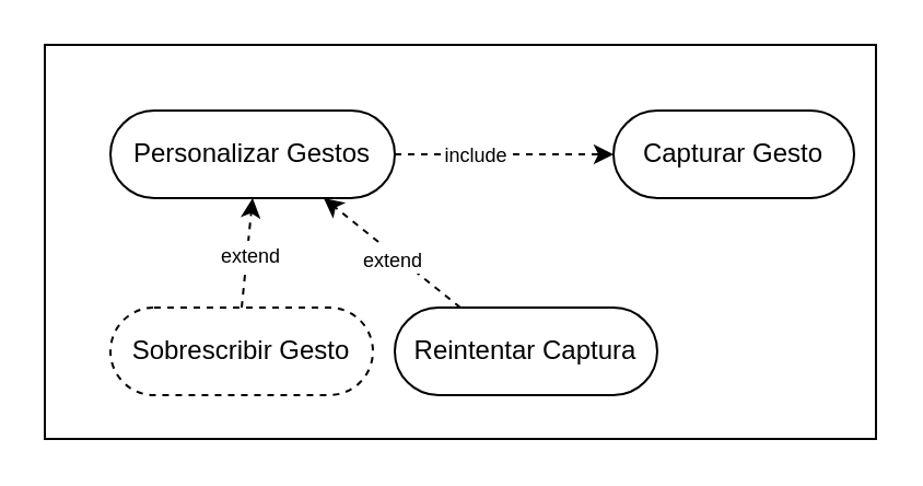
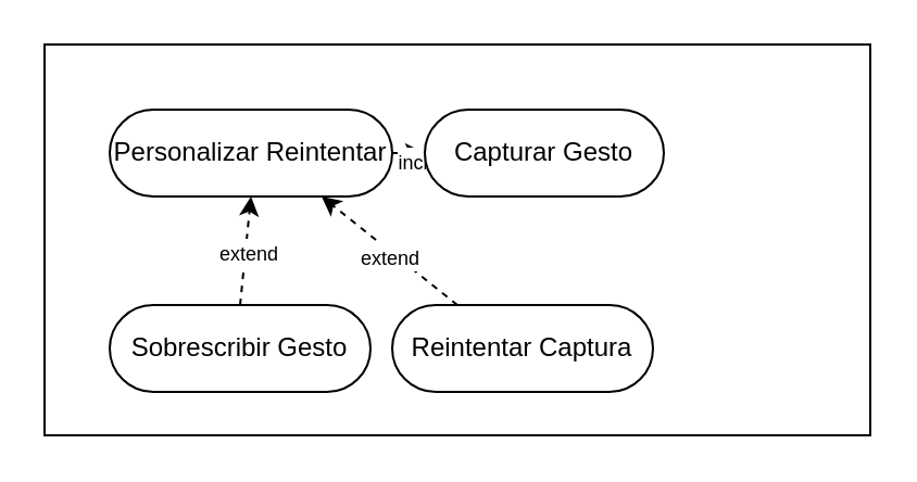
  <mxCell id="0" />
  <mxCell id="1" parent="0" />
  <mxCell id="2" value="" style="rounded=0;whiteSpace=wrap;html=1;" vertex="1" parent="1"><mxGeometry x="20" y="20" width="380" height="180" as="geometry" /></mxCell>
  <mxCell id="3" style="edgeStyle=orthogonalEdgeStyle;rounded=0;orthogonalLoop=1;jettySize=auto;html=1;exitX=1;exitY=0.5;exitDx=0;exitDy=0;dashed=1;" edge="1" parent="1" source="5" target="6"><mxGeometry relative="1" as="geometry" /></mxCell>
  <mxCell id="4" value="&lt;font style=&quot;font-size: 9px;&quot;&gt;include&lt;/font&gt;" style="edgeLabel;html=1;align=center;verticalAlign=middle;resizable=0;points=[];" vertex="1" connectable="0" parent="3"><mxGeometry x="-0.273" y="2" relative="1" as="geometry"><mxPoint y="1" as="offset" /></mxGeometry></mxCell>
- <mxCell id="5" value="Personalizar Gestos" style="rounded=1;whiteSpace=wrap;html=1;arcSize=50;" vertex="1" parent="1"><mxGeometry x="50" y="50" width="130" height="40" as="geometry" /></mxCell>
- <mxCell id="6" value="Capturar Gesto" style="rounded=1;whiteSpace=wrap;html=1;arcSize=50;" vertex="1" parent="1"><mxGeometry x="280" y="50" width="110" height="40" as="geometry" /></mxCell>
+ <mxCell id="5" value="Personalizar Reintentar" style="rounded=1;whiteSpace=wrap;html=1;arcSize=50;" vertex="1" parent="1"><mxGeometry x="50" y="50" width="130" height="40" as="geometry" /></mxCell>
+ <mxCell id="6" value="Capturar Gesto" style="rounded=1;whiteSpace=wrap;html=1;arcSize=50;" vertex="1" parent="1"><mxGeometry x="195" y="50" width="110" height="40" as="geometry" /></mxCell>
  <mxCell id="7" style="rounded=0;orthogonalLoop=1;jettySize=auto;html=1;exitX=0.5;exitY=0;exitDx=0;exitDy=0;entryX=0.5;entryY=1;entryDx=0;entryDy=0;dashed=1;" edge="1" parent="1" source="9" target="5"><mxGeometry relative="1" as="geometry" /></mxCell>
  <mxCell id="8" value="&lt;font style=&quot;font-size: 9px;&quot;&gt;extend&lt;/font&gt;" style="edgeLabel;html=1;align=center;verticalAlign=middle;resizable=0;points=[];" vertex="1" connectable="0" parent="7"><mxGeometry x="-0.005" y="-1" relative="1" as="geometry"><mxPoint as="offset" /></mxGeometry></mxCell>
- <mxCell id="9" value="Sobrescribir Gesto" style="rounded=1;whiteSpace=wrap;html=1;arcSize=50;dashed=1;" vertex="1" parent="1"><mxGeometry x="50" y="140" width="120" height="40" as="geometry" /></mxCell>
+ <mxCell id="9" value="Sobrescribir Gesto" style="rounded=1;whiteSpace=wrap;html=1;arcSize=50;" vertex="1" parent="1"><mxGeometry x="50" y="140" width="120" height="40" as="geometry" /></mxCell>
  <mxCell id="10" style="rounded=0;orthogonalLoop=1;jettySize=auto;html=1;exitX=0.25;exitY=0;exitDx=0;exitDy=0;entryX=0.75;entryY=1;entryDx=0;entryDy=0;dashed=1;" edge="1" parent="1" source="12" target="5"><mxGeometry relative="1" as="geometry" /></mxCell>
  <mxCell id="11" value="&lt;font style=&quot;font-size: 9px;&quot;&gt;extend&lt;/font&gt;" style="edgeLabel;html=1;align=center;verticalAlign=middle;resizable=0;points=[];" vertex="1" connectable="0" parent="10"><mxGeometry x="-0.03" y="1" relative="1" as="geometry"><mxPoint y="1" as="offset" /></mxGeometry></mxCell>
  <mxCell id="12" value="Reintentar Captura" style="rounded=1;whiteSpace=wrap;html=1;arcSize=50;" vertex="1" parent="1"><mxGeometry x="180" y="140" width="120" height="40" as="geometry" /></mxCell>
